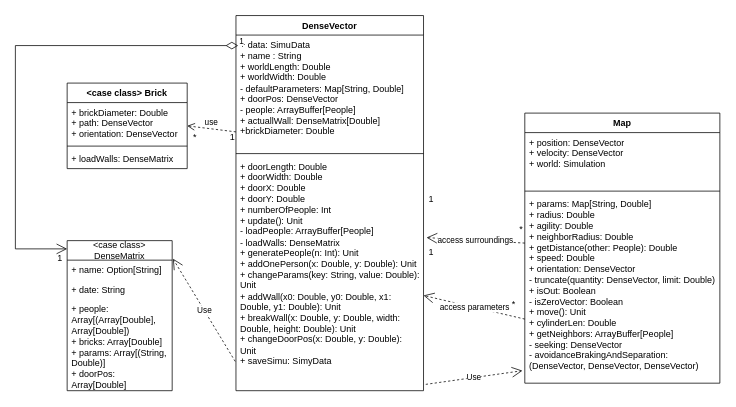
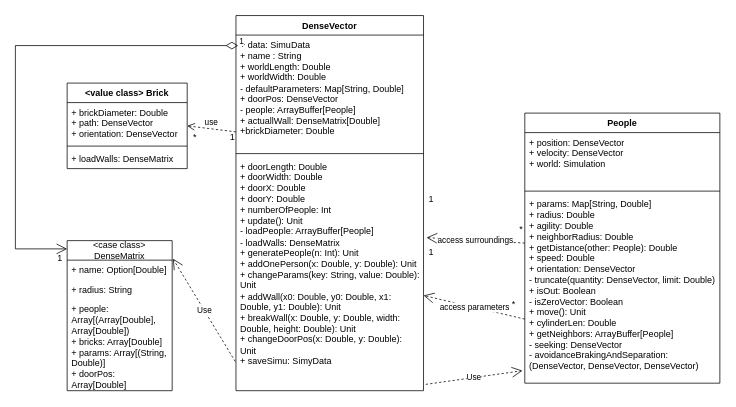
  <mxCell id="0" />
  <mxCell id="1" parent="0" />
  <mxCell id="2" value="DenseVector" style="swimlane;fontStyle=1;align=center;verticalAlign=top;childLayout=stackLayout;horizontal=1;startSize=26;horizontalStack=0;resizeParent=1;resizeParentMax=0;resizeLast=0;collapsible=1;marginBottom=0;whiteSpace=wrap;html=1;" parent="1" vertex="1"><mxGeometry x="314" y="20" width="250" height="500" as="geometry" /></mxCell>
  <mxCell id="3" value="&lt;div&gt;+ data: SimuData&lt;br&gt;&lt;/div&gt;&lt;div&gt;+ name : String&lt;br&gt;&lt;/div&gt;&lt;div&gt;+ worldLength: Double&lt;/div&gt;&lt;div&gt;+ worldWidth: Double&lt;/div&gt;&lt;div&gt;- defaultParameters: Map[String, Double]&lt;/div&gt;&lt;div&gt;+ doorPos: DenseVector&lt;br&gt;&lt;/div&gt;&lt;div&gt;- people: ArrayBuffer[People] &lt;br&gt;&lt;/div&gt;&lt;div&gt;+ actuallWall: DenseMatrix[Double]&lt;/div&gt;&lt;div&gt;+brickDiameter: Double&lt;/div&gt;&lt;div&gt;&lt;br&gt;&lt;/div&gt;&lt;div&gt;&lt;br&gt;&lt;/div&gt;&lt;div&gt;&lt;br&gt;&lt;/div&gt;" style="text;strokeColor=none;fillColor=none;align=left;verticalAlign=top;spacingLeft=4;spacingRight=4;overflow=hidden;rotatable=0;points=[[0,0.5],[1,0.5]];portConstraint=eastwest;whiteSpace=wrap;html=1;" parent="2" vertex="1"><mxGeometry y="26" width="250" height="154" as="geometry" /></mxCell>
  <mxCell id="4" value="" style="line;strokeWidth=1;fillColor=none;align=left;verticalAlign=middle;spacingTop=-1;spacingLeft=3;spacingRight=3;rotatable=0;labelPosition=right;points=[];portConstraint=eastwest;strokeColor=inherit;" parent="2" vertex="1"><mxGeometry y="180" width="250" height="8" as="geometry" /></mxCell>
  <mxCell id="5" value="&lt;div&gt;+ doorLength: Double&lt;br&gt;&lt;/div&gt;&lt;div&gt;+ doorWidth: Double&lt;/div&gt;&lt;div&gt;+ doorX: Double&lt;/div&gt;&lt;div&gt;+ doorY: Double&lt;br&gt;&lt;/div&gt;&lt;div&gt;+ numberOfPeople: Int&lt;/div&gt;&lt;div&gt;+ update(): Unit&lt;/div&gt;&lt;div&gt;- loadPeople: ArrayBuffer[People]&lt;/div&gt;&lt;div&gt;- loadWalls: DenseMatrix&lt;/div&gt;&lt;div&gt;+ generatePeople(n: Int): Unit&lt;/div&gt;&lt;div&gt;+ addOnePerson(x: Double, y: Double): Unit&lt;/div&gt;&lt;div&gt;+ changeParams(key: String, value: Double): Unit&lt;/div&gt;&lt;div&gt;+ addWall(x0: Double, y0: Double, x1: Double, y1: Double): Unit&lt;/div&gt;&lt;div&gt;+ breakWall(x: Double, y: Double, width: Double, height: Double): Unit&lt;/div&gt;&lt;div&gt;+ changeDoorPos(x: Double, y: Double): Unit&lt;/div&gt;&lt;div&gt;+ saveSimu: SimyData&lt;br&gt;&lt;/div&gt;&lt;div&gt;&lt;br&gt;&lt;/div&gt;" style="text;strokeColor=none;fillColor=none;align=left;verticalAlign=top;spacingLeft=4;spacingRight=4;overflow=hidden;rotatable=0;points=[[0,0.5],[1,0.5]];portConstraint=eastwest;whiteSpace=wrap;html=1;" parent="2" vertex="1"><mxGeometry y="188" width="250" height="312" as="geometry" /></mxCell>
- <mxCell id="6" value="Map" style="swimlane;fontStyle=1;align=center;verticalAlign=top;childLayout=stackLayout;horizontal=1;startSize=26;horizontalStack=0;resizeParent=1;resizeParentMax=0;resizeLast=0;collapsible=1;marginBottom=0;whiteSpace=wrap;html=1;" parent="1" vertex="1"><mxGeometry x="699" y="150" width="260" height="360" as="geometry" /></mxCell>
+ <mxCell id="6" value="People" style="swimlane;fontStyle=1;align=center;verticalAlign=top;childLayout=stackLayout;horizontal=1;startSize=26;horizontalStack=0;resizeParent=1;resizeParentMax=0;resizeLast=0;collapsible=1;marginBottom=0;whiteSpace=wrap;html=1;" parent="1" vertex="1"><mxGeometry x="699" y="150" width="260" height="360" as="geometry" /></mxCell>
  <mxCell id="7" value="+ position: DenseVector&lt;br&gt;&lt;div&gt;+ velocity: DenseVector&lt;/div&gt;&lt;div&gt;+ world: Simulation&lt;/div&gt;" style="text;strokeColor=none;fillColor=none;align=left;verticalAlign=top;spacingLeft=4;spacingRight=4;overflow=hidden;rotatable=0;points=[[0,0.5],[1,0.5]];portConstraint=eastwest;whiteSpace=wrap;html=1;" parent="6" vertex="1"><mxGeometry y="26" width="260" height="74" as="geometry" /></mxCell>
  <mxCell id="8" value="" style="line;strokeWidth=1;fillColor=none;align=left;verticalAlign=middle;spacingTop=-1;spacingLeft=3;spacingRight=3;rotatable=0;labelPosition=right;points=[];portConstraint=eastwest;strokeColor=inherit;" parent="6" vertex="1"><mxGeometry y="100" width="260" height="8" as="geometry" /></mxCell>
  <mxCell id="9" value="&lt;div&gt;+ params: Map[String, Double]&lt;/div&gt;&lt;div&gt;+ radius: Double&lt;/div&gt;&lt;div&gt;+ agility: Double&lt;/div&gt;&lt;div&gt;+ neighborRadius: Double&lt;/div&gt;&lt;div&gt;+ getDistance(other: People): Double&lt;/div&gt;&lt;div&gt;+ speed: Double&lt;/div&gt;&lt;div&gt;+ orientation: DenseVector&lt;/div&gt;&lt;div&gt;- truncate(quantity: DenseVector, limit: Double)&lt;/div&gt;&lt;div&gt;+ isOut: Boolean&lt;/div&gt;&lt;div&gt;- isZeroVector: Boolean&lt;/div&gt;&lt;div&gt;+ move(): Unit&lt;/div&gt;&lt;div&gt;+ cylinderLen: Double&lt;/div&gt;&lt;div&gt;+ getNeighbors: ArrayBuffer[People]&lt;br&gt;&lt;/div&gt;&lt;div&gt;- seeking: DenseVector&lt;/div&gt;&lt;div&gt;- avoidanceBrakingAndSeparation: (DenseVector, DenseVector, DenseVector)&lt;br&gt;&lt;/div&gt;&lt;div&gt;&lt;br&gt;&lt;/div&gt;&lt;div&gt;&lt;br&gt;&lt;/div&gt;" style="text;strokeColor=none;fillColor=none;align=left;verticalAlign=top;spacingLeft=4;spacingRight=4;overflow=hidden;rotatable=0;points=[[0,0.5],[1,0.5]];portConstraint=eastwest;whiteSpace=wrap;html=1;" parent="6" vertex="1"><mxGeometry y="108" width="260" height="252" as="geometry" /></mxCell>
  <mxCell id="10" value="access surroundings" style="endArrow=open;endSize=12;dashed=1;html=1;rounded=0;exitX=0;exitY=0.259;exitDx=0;exitDy=0;exitPerimeter=0;entryX=1.016;entryY=0.346;entryDx=0;entryDy=0;entryPerimeter=0;" parent="1" source="9" target="5" edge="1"><mxGeometry width="160" relative="1" as="geometry"><mxPoint x="549" y="400" as="sourcePoint" /><mxPoint x="709" y="400" as="targetPoint" /></mxGeometry></mxCell>
  <mxCell id="11" value="&lt;div&gt;access parameters&lt;/div&gt;" style="endArrow=open;endSize=12;dashed=1;html=1;rounded=0;exitX=0;exitY=0.661;exitDx=0;exitDy=0;exitPerimeter=0;" parent="1" source="9" target="5" edge="1"><mxGeometry width="160" relative="1" as="geometry"><mxPoint x="549" y="400" as="sourcePoint" /><mxPoint x="709" y="400" as="targetPoint" /></mxGeometry></mxCell>
  <mxCell id="12" value="1" style="text;html=1;align=center;verticalAlign=middle;resizable=0;points=[];autosize=1;strokeColor=none;fillColor=none;" parent="1" vertex="1"><mxGeometry x="559" y="250" width="30" height="30" as="geometry" /></mxCell>
  <mxCell id="13" value="*" style="text;html=1;align=center;verticalAlign=middle;resizable=0;points=[];autosize=1;strokeColor=none;fillColor=none;" parent="1" vertex="1"><mxGeometry x="669" y="390" width="30" height="30" as="geometry" /></mxCell>
  <mxCell id="14" value="*" style="text;html=1;align=center;verticalAlign=middle;resizable=0;points=[];autosize=1;strokeColor=none;fillColor=none;" parent="1" vertex="1"><mxGeometry x="679" y="290" width="30" height="30" as="geometry" /></mxCell>
  <mxCell id="15" value="1" style="text;html=1;align=center;verticalAlign=middle;resizable=0;points=[];autosize=1;strokeColor=none;fillColor=none;" parent="1" vertex="1"><mxGeometry x="559" y="320" width="30" height="30" as="geometry" /></mxCell>
  <mxCell id="16" value="Use" style="endArrow=open;endSize=12;dashed=1;html=1;rounded=0;exitX=1.012;exitY=0.973;exitDx=0;exitDy=0;exitPerimeter=0;entryX=-0.012;entryY=0.934;entryDx=0;entryDy=0;entryPerimeter=0;" parent="1" source="5" target="9" edge="1"><mxGeometry width="160" relative="1" as="geometry"><mxPoint x="359" y="210" as="sourcePoint" /><mxPoint x="519" y="210" as="targetPoint" /></mxGeometry></mxCell>
  <mxCell id="17" value="" style="text;strokeColor=none;fillColor=none;align=left;verticalAlign=middle;spacingTop=-1;spacingLeft=4;spacingRight=4;rotatable=0;labelPosition=right;points=[];portConstraint=eastwest;" parent="1" vertex="1"><mxGeometry x="469" y="250" width="20" height="14" as="geometry" /></mxCell>
- <mxCell id="18" value="&amp;lt;case class&amp;gt; Brick" style="swimlane;fontStyle=1;align=center;verticalAlign=top;childLayout=stackLayout;horizontal=1;startSize=26;horizontalStack=0;resizeParent=1;resizeParentMax=0;resizeLast=0;collapsible=1;marginBottom=0;whiteSpace=wrap;html=1;" parent="1" vertex="1"><mxGeometry x="89" y="110" width="160" height="114" as="geometry" /></mxCell>
+ <mxCell id="18" value="&amp;lt;value class&amp;gt; Brick" style="swimlane;fontStyle=1;align=center;verticalAlign=top;childLayout=stackLayout;horizontal=1;startSize=26;horizontalStack=0;resizeParent=1;resizeParentMax=0;resizeLast=0;collapsible=1;marginBottom=0;whiteSpace=wrap;html=1;" parent="1" vertex="1"><mxGeometry x="89" y="110" width="160" height="114" as="geometry" /></mxCell>
  <mxCell id="19" value="&lt;div&gt;+ brickDiameter: Double&lt;/div&gt;&lt;div&gt;+ path: DenseVector&lt;/div&gt;&lt;div&gt;+ orientation: DenseVector&lt;br&gt;&lt;/div&gt;" style="text;strokeColor=none;fillColor=none;align=left;verticalAlign=top;spacingLeft=4;spacingRight=4;overflow=hidden;rotatable=0;points=[[0,0.5],[1,0.5]];portConstraint=eastwest;whiteSpace=wrap;html=1;" parent="18" vertex="1"><mxGeometry y="26" width="160" height="54" as="geometry" /></mxCell>
  <mxCell id="20" value="" style="line;strokeWidth=1;fillColor=none;align=left;verticalAlign=middle;spacingTop=-1;spacingLeft=3;spacingRight=3;rotatable=0;labelPosition=right;points=[];portConstraint=eastwest;strokeColor=inherit;" parent="18" vertex="1"><mxGeometry y="80" width="160" height="8" as="geometry" /></mxCell>
  <mxCell id="21" value="+ loadWalls: DenseMatrix" style="text;strokeColor=none;fillColor=none;align=left;verticalAlign=top;spacingLeft=4;spacingRight=4;overflow=hidden;rotatable=0;points=[[0,0.5],[1,0.5]];portConstraint=eastwest;whiteSpace=wrap;html=1;" parent="18" vertex="1"><mxGeometry y="88" width="160" height="26" as="geometry" /></mxCell>
  <mxCell id="22" value="&amp;lt;case class&amp;gt; DenseMatrix" style="swimlane;fontStyle=0;childLayout=stackLayout;horizontal=1;startSize=26;fillColor=none;horizontalStack=0;resizeParent=1;resizeParentMax=0;resizeLast=0;collapsible=1;marginBottom=0;whiteSpace=wrap;html=1;" parent="1" vertex="1"><mxGeometry x="89" y="320" width="140" height="200" as="geometry" /></mxCell>
- <mxCell id="23" value="&lt;div&gt;+ name: Option[String]&lt;/div&gt;&lt;div&gt;&lt;br&gt;&lt;/div&gt;&lt;div&gt;&lt;br&gt;&lt;/div&gt;" style="text;strokeColor=none;fillColor=none;align=left;verticalAlign=top;spacingLeft=4;spacingRight=4;overflow=hidden;rotatable=0;points=[[0,0.5],[1,0.5]];portConstraint=eastwest;whiteSpace=wrap;html=1;" parent="22" vertex="1"><mxGeometry y="26" width="140" height="26" as="geometry" /></mxCell>
- <mxCell id="24" value="+ date: String" style="text;strokeColor=none;fillColor=none;align=left;verticalAlign=top;spacingLeft=4;spacingRight=4;overflow=hidden;rotatable=0;points=[[0,0.5],[1,0.5]];portConstraint=eastwest;whiteSpace=wrap;html=1;" parent="22" vertex="1"><mxGeometry y="52" width="140" height="26" as="geometry" /></mxCell>
+ <mxCell id="23" value="&lt;div&gt;+ name: Option[Double]&lt;/div&gt;&lt;div&gt;&lt;br&gt;&lt;/div&gt;&lt;div&gt;&lt;br&gt;&lt;/div&gt;" style="text;strokeColor=none;fillColor=none;align=left;verticalAlign=top;spacingLeft=4;spacingRight=4;overflow=hidden;rotatable=0;points=[[0,0.5],[1,0.5]];portConstraint=eastwest;whiteSpace=wrap;html=1;" parent="22" vertex="1"><mxGeometry y="26" width="140" height="26" as="geometry" /></mxCell>
+ <mxCell id="24" value="+ radius: String" style="text;strokeColor=none;fillColor=none;align=left;verticalAlign=top;spacingLeft=4;spacingRight=4;overflow=hidden;rotatable=0;points=[[0,0.5],[1,0.5]];portConstraint=eastwest;whiteSpace=wrap;html=1;" parent="22" vertex="1"><mxGeometry y="52" width="140" height="26" as="geometry" /></mxCell>
  <mxCell id="25" value="&lt;div&gt;+ people: Array[(Array[Double], Array[Double])&lt;/div&gt;&lt;div&gt;+ bricks: Array[Double]&lt;/div&gt;&lt;div&gt;+ params: Array[(String, Double)]&lt;/div&gt;&lt;div&gt;+ doorPos: Array[Double]&lt;br&gt;&lt;/div&gt;" style="text;strokeColor=none;fillColor=none;align=left;verticalAlign=top;spacingLeft=4;spacingRight=4;overflow=hidden;rotatable=0;points=[[0,0.5],[1,0.5]];portConstraint=eastwest;whiteSpace=wrap;html=1;" parent="22" vertex="1"><mxGeometry y="78" width="140" height="122" as="geometry" /></mxCell>
  <mxCell id="26" value="1" style="endArrow=open;html=1;endSize=12;startArrow=diamondThin;startSize=14;startFill=0;edgeStyle=orthogonalEdgeStyle;align=left;verticalAlign=bottom;rounded=0;exitX=0.012;exitY=0.091;exitDx=0;exitDy=0;exitPerimeter=0;entryX=0;entryY=0.055;entryDx=0;entryDy=0;entryPerimeter=0;" edge="1" parent="1" source="3" target="22"><mxGeometry x="-1" y="3" relative="1" as="geometry"><mxPoint x="459" y="290" as="sourcePoint" /><mxPoint x="19" y="390" as="targetPoint" /><Array as="points"><mxPoint x="20" y="60" /><mxPoint x="20" y="331" /></Array></mxGeometry></mxCell>
  <mxCell id="27" value="Use" style="endArrow=open;endSize=12;dashed=1;html=1;rounded=0;exitX=-0.004;exitY=0.875;exitDx=0;exitDy=0;exitPerimeter=0;entryX=1.007;entryY=-0.077;entryDx=0;entryDy=0;entryPerimeter=0;" edge="1" parent="1" source="5" target="23"><mxGeometry width="160" relative="1" as="geometry"><mxPoint x="459" y="290" as="sourcePoint" /><mxPoint x="619" y="290" as="targetPoint" /></mxGeometry></mxCell>
  <mxCell id="28" value="1" style="text;html=1;align=center;verticalAlign=middle;resizable=0;points=[];autosize=1;strokeColor=none;fillColor=none;" vertex="1" parent="1"><mxGeometry x="64" y="328" width="30" height="30" as="geometry" /></mxCell>
  <mxCell id="29" value="use" style="html=1;verticalAlign=bottom;endArrow=open;dashed=1;endSize=8;curved=0;rounded=0;entryX=1;entryY=0.5;entryDx=0;entryDy=0;exitX=0;exitY=0.838;exitDx=0;exitDy=0;exitPerimeter=0;" edge="1" parent="1" source="3" target="18"><mxGeometry relative="1" as="geometry"><mxPoint x="579" y="290" as="sourcePoint" /><mxPoint x="499" y="290" as="targetPoint" /></mxGeometry></mxCell>
  <mxCell id="30" value="1" style="text;html=1;align=center;verticalAlign=middle;resizable=0;points=[];autosize=1;strokeColor=none;fillColor=none;" vertex="1" parent="1"><mxGeometry x="294" y="168" width="30" height="30" as="geometry" /></mxCell>
  <mxCell id="31" value="*" style="text;html=1;align=center;verticalAlign=middle;resizable=0;points=[];autosize=1;strokeColor=none;fillColor=none;" vertex="1" parent="1"><mxGeometry x="244" y="168" width="30" height="30" as="geometry" /></mxCell>
